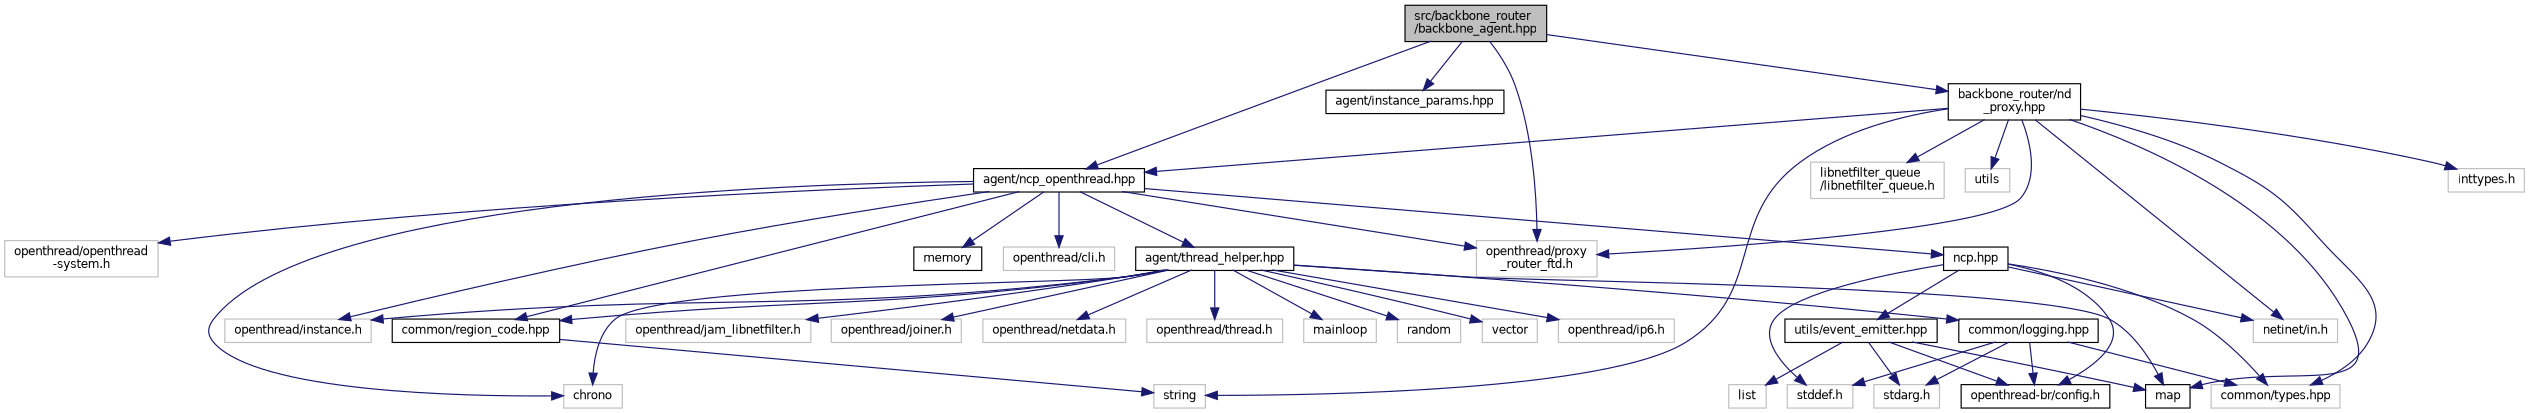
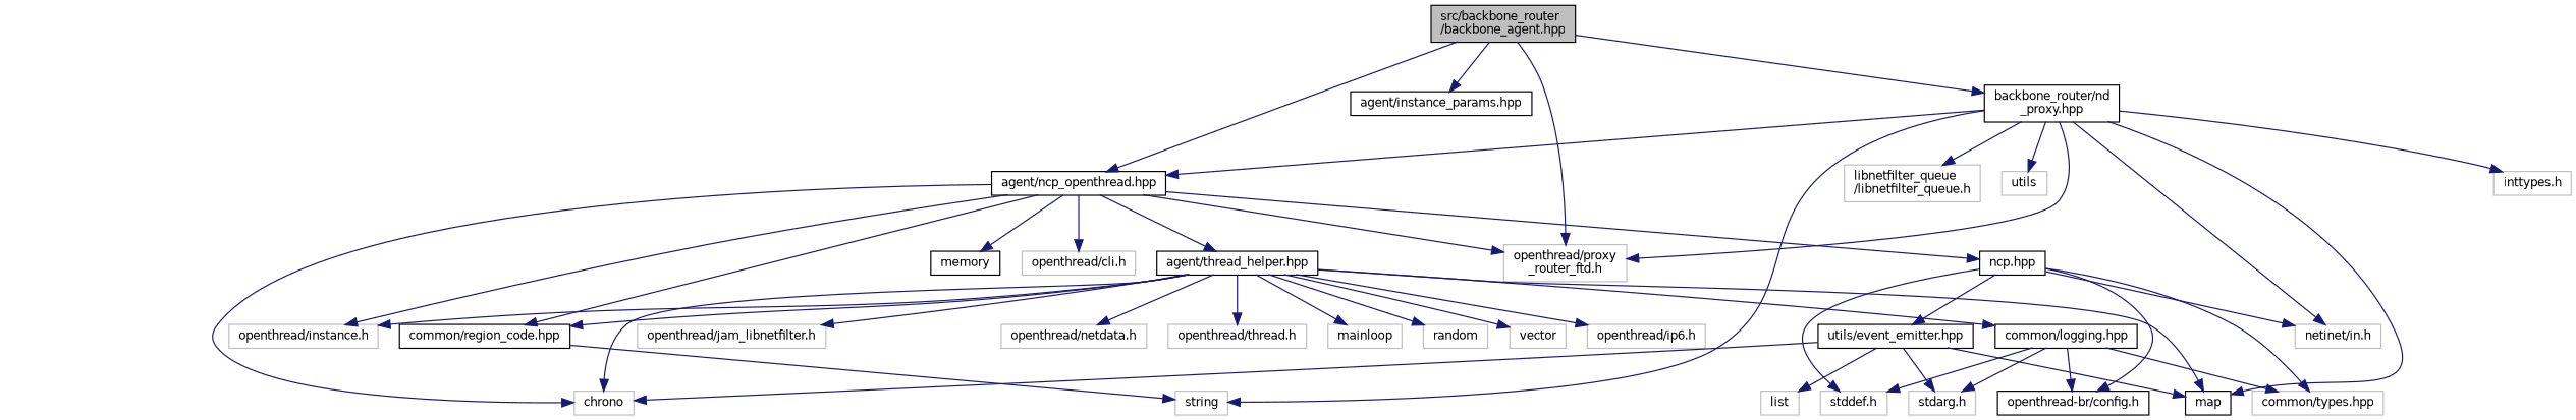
  digraph {
    node [color=grey75 fillcolor=white fontname=Helvetica fontsize=10 shape=record style=filled]
    edge [color=midnightblue fontname=Helvetica fontsize=10 labelfontname=Helvetica labelfontsize=10 style=solid]
    n1 [color=black fillcolor=grey75 fontcolor=black height=0.2 label="src/backbone_router\l/backbone_agent.hpp" width=0.4]
    n2 [height=0.2 label="openthread/proxy\l_router_ftd.h" width=0.4]
    n3 [color=black height=0.2 label="agent/instance_params.hpp" width=0.4]
    n4 [color=black height=0.2 label="agent/ncp_openthread.hpp" width=0.4]
    n5 [color=black height=0.2 label="backbone_router/nd\l_proxy.hpp" width=0.4]
    n6 [height=0.2 label=chrono width=0.4]
    n7 [color=black height=0.2 label=memory width=0.4]
    n8 [height=0.2 label="openthread/cli.h" width=0.4]
    n9 [height=0.2 label="openthread/instance.h" width=0.4]
-   n10 [height=0.2 label="openthread/openthread\l-system.h" width=0.4]
    n11 [color=black height=0.2 label="ncp.hpp" width=0.4]
    n12 [color=black height=0.2 label="agent/thread_helper.hpp" width=0.4]
    n13 [color=black height=0.2 label="common/region_code.hpp" width=0.4]
    n14 [height=0.2 label="netinet/in.h" width=0.4]
    n15 [height=0.2 label="common/types.hpp" width=0.4]
    n16 [color=black height=0.2 label=map width=0.4]
    n17 [height=0.2 label=string width=0.4]
    n18 [height=0.2 label="inttypes.h" width=0.4]
    n19 [height=0.2 label="libnetfilter_queue\l/libnetfilter_queue.h" width=0.4]
    n20 [height=0.2 label=utils width=0.4]
    n21 [color=black height=0.2 label="openthread-br/config.h" width=0.4]
    n22 [height=0.2 label="stddef.h" width=0.4]
    n23 [color=black height=0.2 label="utils/event_emitter.hpp" width=0.4]
    n24 [height=0.2 label=mainloop width=0.4]
    n25 [height=0.2 label=random width=0.4]
    n26 [height=0.2 label=vector width=0.4]
    n27 [height=0.2 label="openthread/ip6.h" width=0.4]
    n28 [height=0.2 label="openthread/jam_libnetfilter.h" width=0.4]
-   n29 [height=0.2 label="openthread/joiner.h" width=0.4]
    n30 [height=0.2 label="openthread/netdata.h" width=0.4]
    n31 [height=0.2 label="openthread/thread.h" width=0.4]
    n32 [color=black height=0.2 label="common/logging.hpp" width=0.4]
    n33 [height=0.2 label=list width=0.4]
    n34 [height=0.2 label="stdarg.h" width=0.4]
    n1 -> n2
    n1 -> n3
    n1 -> n4
    n1 -> n5
    n4 -> n2
    n4 -> n6
    n4 -> n7
    n4 -> n8
    n4 -> n9
-   n4 -> n10
    n4 -> n11
    n4 -> n12
    n4 -> n13
    n5 -> n2
    n5 -> n4
    n5 -> n14
-   n5 -> n15
    n5 -> n16
    n5 -> n17
    n5 -> n18
    n5 -> n19
    n5 -> n20
    n11 -> n14
    n11 -> n15
    n11 -> n21
    n11 -> n22
    n11 -> n23
    n12 -> n6
    n12 -> n9
    n12 -> n13
    n12 -> n16
    n12 -> n24
    n12 -> n25
    n12 -> n26
    n12 -> n27
    n12 -> n28
-   n12 -> n29
    n12 -> n30
    n12 -> n31
    n12 -> n32
    n13 -> n17
    n23 -> n16
-   n23 -> n21
+   n23 -> n6
    n23 -> n33
    n23 -> n34
    n32 -> n15
    n32 -> n21
    n32 -> n22
    n32 -> n34
  }
